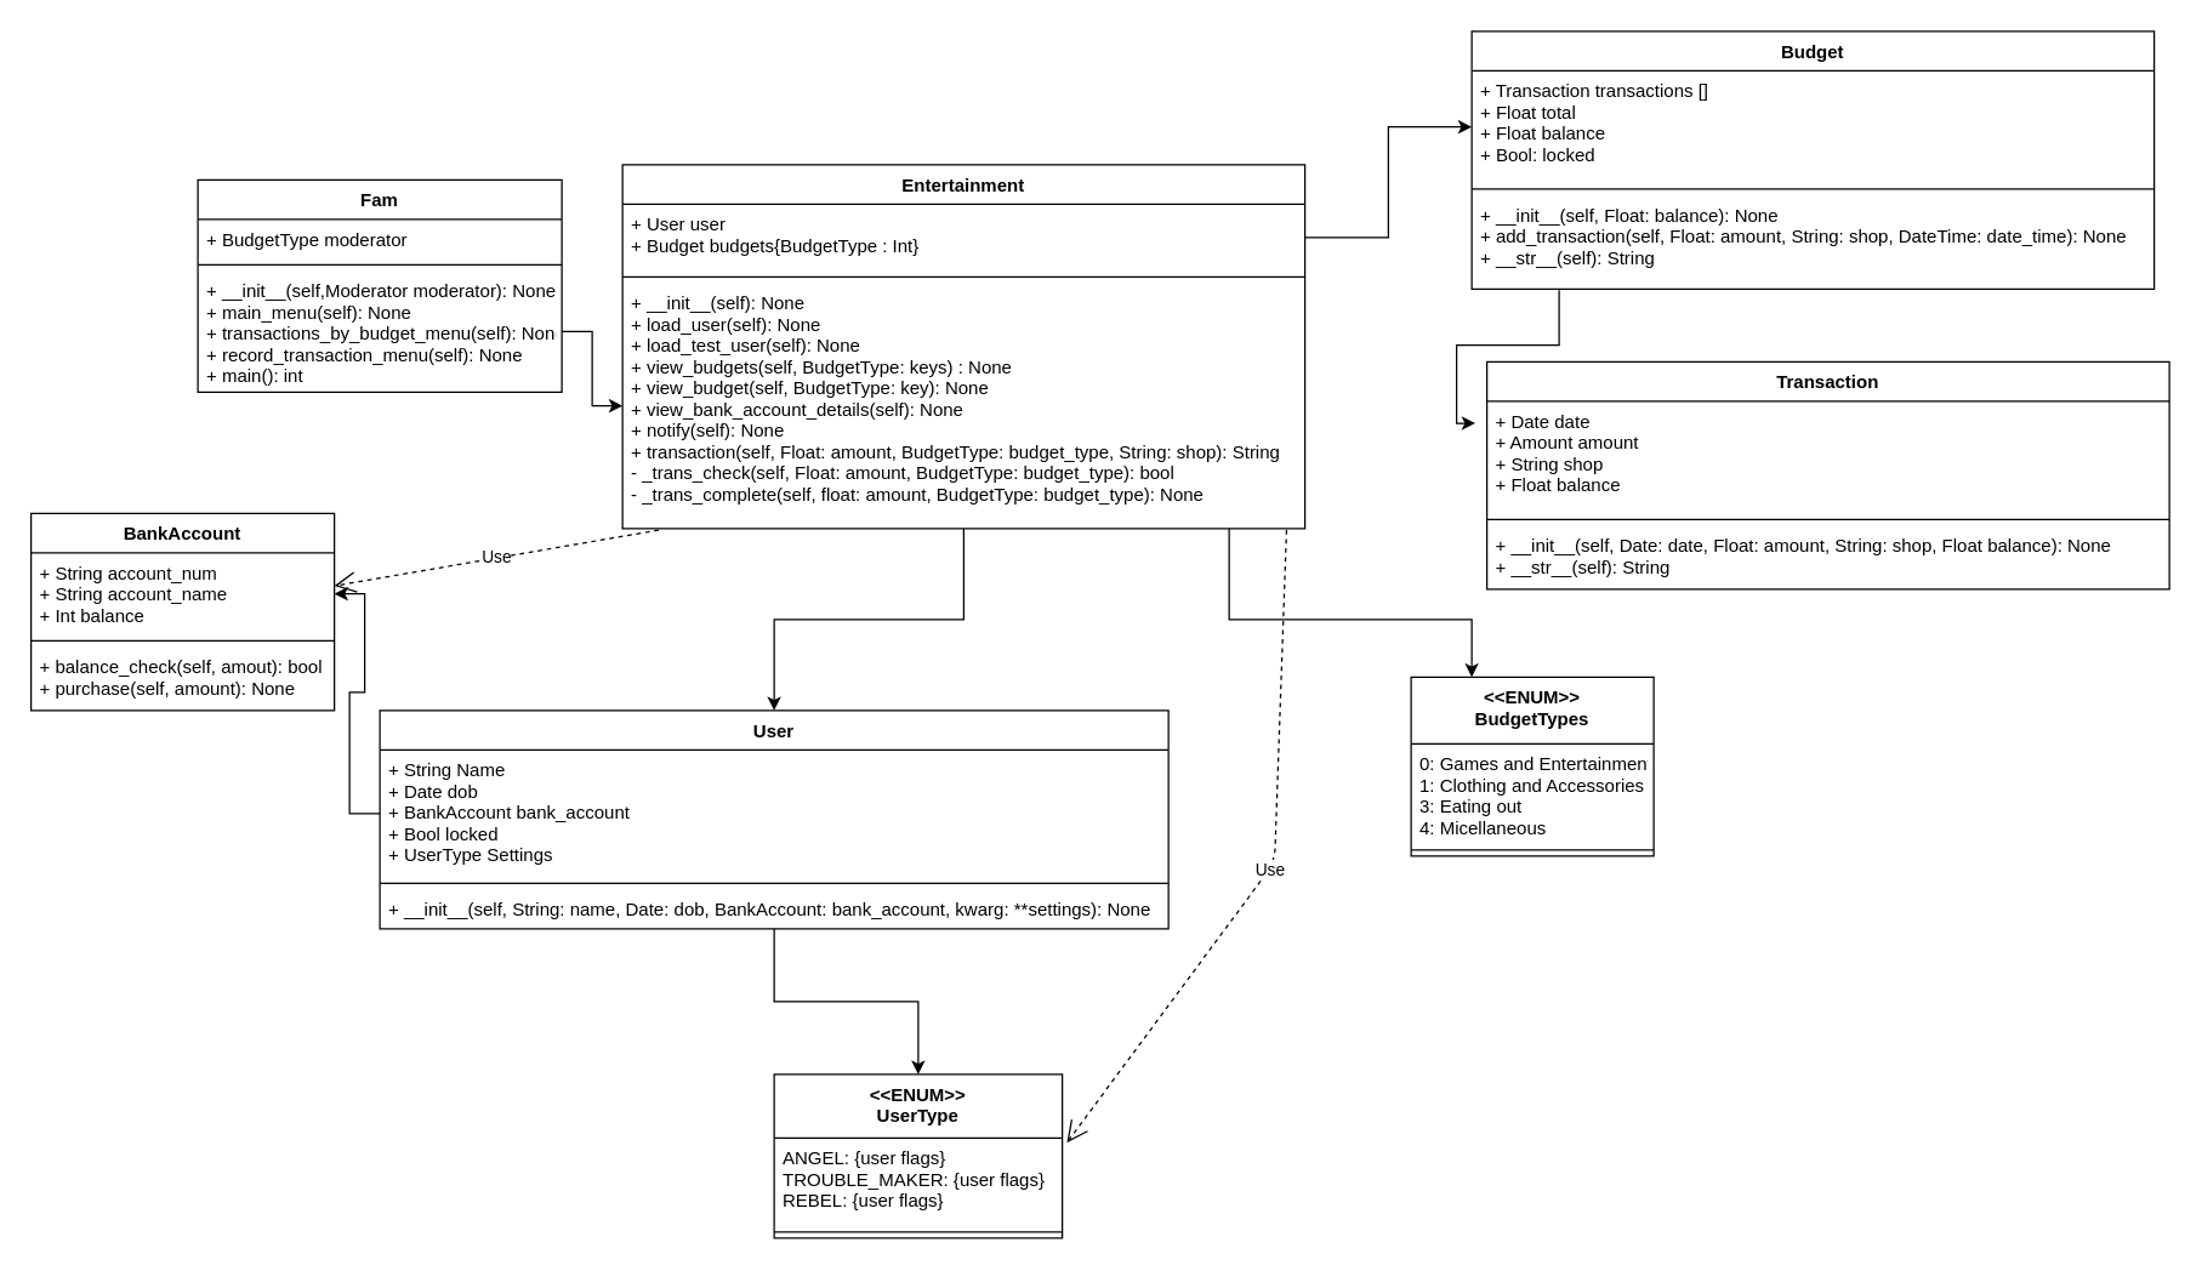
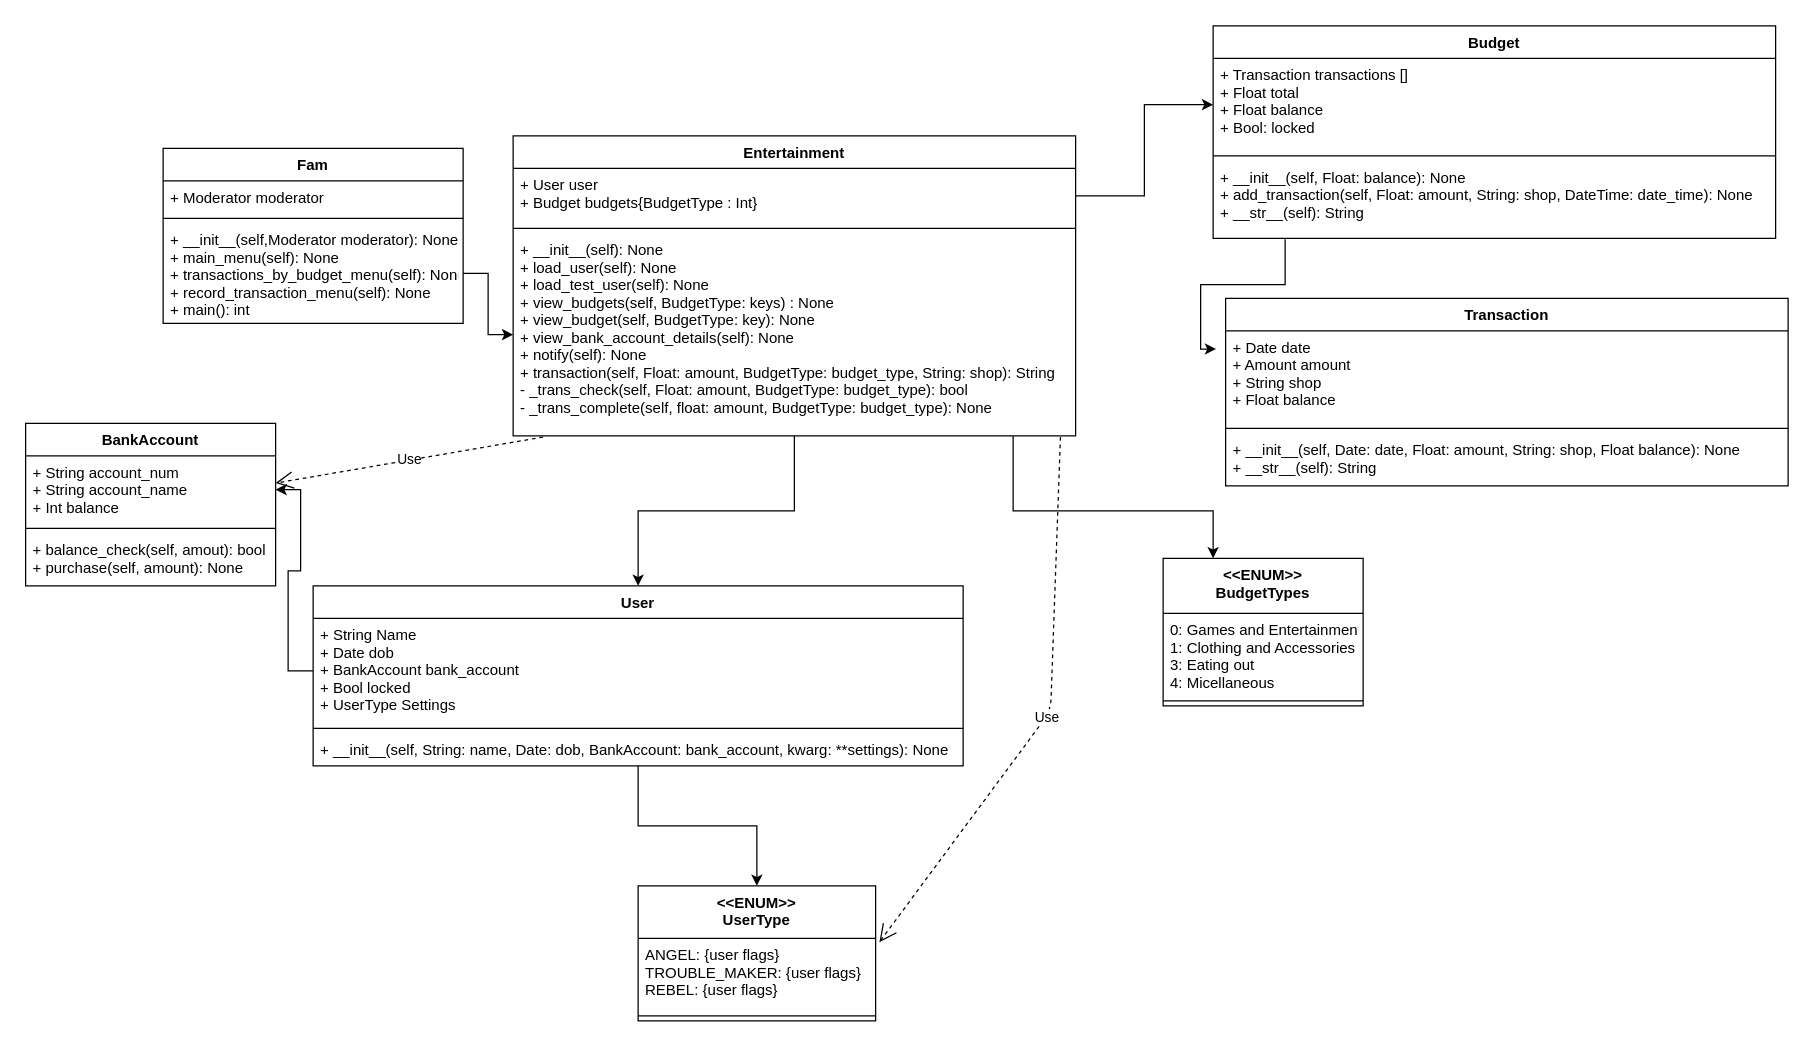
  <mxCell id="0" />
  <mxCell id="1" parent="0" />
  <mxCell id="2" style="edgeStyle=orthogonalEdgeStyle;rounded=0;orthogonalLoop=1;jettySize=auto;html=1;entryX=-0.017;entryY=0.196;entryDx=0;entryDy=0;entryPerimeter=0;exitX=0.128;exitY=1.01;exitDx=0;exitDy=0;exitPerimeter=0;" parent="1" source="6" target="38" edge="1"><mxGeometry relative="1" as="geometry" /></mxCell>
  <mxCell id="3" value="Budget" style="swimlane;fontStyle=1;align=center;verticalAlign=top;childLayout=stackLayout;horizontal=1;startSize=26;horizontalStack=0;resizeParent=1;resizeParentMax=0;resizeLast=0;collapsible=1;marginBottom=0;" parent="1" vertex="1"><mxGeometry x="970" y="20" width="450" height="170" as="geometry" /></mxCell>
  <mxCell id="4" value="+ Transaction transactions []&#10;+ Float total&#10;+ Float balance&#10;+ Bool: locked" style="text;strokeColor=none;fillColor=none;align=left;verticalAlign=top;spacingLeft=4;spacingRight=4;overflow=hidden;rotatable=0;points=[[0,0.5],[1,0.5]];portConstraint=eastwest;" parent="3" vertex="1"><mxGeometry y="26" width="450" height="74" as="geometry" /></mxCell>
  <mxCell id="5" value="" style="line;strokeWidth=1;fillColor=none;align=left;verticalAlign=middle;spacingTop=-1;spacingLeft=3;spacingRight=3;rotatable=0;labelPosition=right;points=[];portConstraint=eastwest;" parent="3" vertex="1"><mxGeometry y="100" width="450" height="8" as="geometry" /></mxCell>
  <mxCell id="6" value="+ __init__(self, Float: balance): None&#10;+ add_transaction(self, Float: amount, String: shop, DateTime: date_time): None&#10;+ __str__(self): String" style="text;strokeColor=none;fillColor=none;align=left;verticalAlign=top;spacingLeft=4;spacingRight=4;overflow=hidden;rotatable=0;points=[[0,0.5],[1,0.5]];portConstraint=eastwest;" parent="3" vertex="1"><mxGeometry y="108" width="450" height="62" as="geometry" /></mxCell>
  <mxCell id="7" style="edgeStyle=orthogonalEdgeStyle;rounded=0;orthogonalLoop=1;jettySize=auto;html=1;entryX=0.5;entryY=0;entryDx=0;entryDy=0;" parent="1" source="8" target="28" edge="1"><mxGeometry relative="1" as="geometry" /></mxCell>
  <mxCell id="8" value="Entertainment" style="swimlane;fontStyle=1;align=center;verticalAlign=top;childLayout=stackLayout;horizontal=1;startSize=26;horizontalStack=0;resizeParent=1;resizeParentMax=0;resizeLast=0;collapsible=1;marginBottom=0;" parent="1" vertex="1"><mxGeometry x="410" y="108" width="450" height="240" as="geometry" /></mxCell>
  <mxCell id="9" value="+ User user&#10;+ Budget budgets{BudgetType : Int}" style="text;strokeColor=none;fillColor=none;align=left;verticalAlign=top;spacingLeft=4;spacingRight=4;overflow=hidden;rotatable=0;points=[[0,0.5],[1,0.5]];portConstraint=eastwest;" parent="8" vertex="1"><mxGeometry y="26" width="450" height="44" as="geometry" /></mxCell>
  <mxCell id="10" value="" style="line;strokeWidth=1;fillColor=none;align=left;verticalAlign=middle;spacingTop=-1;spacingLeft=3;spacingRight=3;rotatable=0;labelPosition=right;points=[];portConstraint=eastwest;" parent="8" vertex="1"><mxGeometry y="70" width="450" height="8" as="geometry" /></mxCell>
  <mxCell id="11" value="+ __init__(self): None&#10;+ load_user(self): None&#10;+ load_test_user(self): None&#10;+ view_budgets(self, BudgetType: keys) : None&#10;+ view_budget(self, BudgetType: key): None&#10;+ view_bank_account_details(self): None&#10;+ notify(self): None&#10;+ transaction(self, Float: amount, BudgetType: budget_type, String: shop): String&#10;- _trans_check(self, Float: amount, BudgetType: budget_type): bool&#10;- _trans_complete(self, float: amount, BudgetType: budget_type): None&#10;" style="text;strokeColor=none;fillColor=none;align=left;verticalAlign=top;spacingLeft=4;spacingRight=4;overflow=hidden;rotatable=0;points=[[0,0.5],[1,0.5]];portConstraint=eastwest;" parent="8" vertex="1"><mxGeometry y="78" width="450" height="162" as="geometry" /></mxCell>
  <mxCell id="12" value="&lt;&lt;ENUM&gt;&gt;&#10;UserType" style="swimlane;fontStyle=1;align=center;verticalAlign=top;childLayout=stackLayout;horizontal=1;startSize=42;horizontalStack=0;resizeParent=1;resizeParentMax=0;resizeLast=0;collapsible=1;marginBottom=0;" parent="1" vertex="1"><mxGeometry x="510" y="708" width="190" height="108" as="geometry" /></mxCell>
  <mxCell id="13" value="ANGEL: {user flags}&#10;TROUBLE_MAKER: {user flags}&#10;REBEL: {user flags}&#10;&#10;" style="text;strokeColor=none;fillColor=none;align=left;verticalAlign=top;spacingLeft=4;spacingRight=4;overflow=hidden;rotatable=0;points=[[0,0.5],[1,0.5]];portConstraint=eastwest;" parent="12" vertex="1"><mxGeometry y="42" width="190" height="58" as="geometry" /></mxCell>
  <mxCell id="14" value="" style="line;strokeWidth=1;fillColor=none;align=left;verticalAlign=middle;spacingTop=-1;spacingLeft=3;spacingRight=3;rotatable=0;labelPosition=right;points=[];portConstraint=eastwest;" parent="12" vertex="1"><mxGeometry y="100" width="190" height="8" as="geometry" /></mxCell>
  <mxCell id="15" value="BankAccount" style="swimlane;fontStyle=1;align=center;verticalAlign=top;childLayout=stackLayout;horizontal=1;startSize=26;horizontalStack=0;resizeParent=1;resizeParentMax=0;resizeLast=0;collapsible=1;marginBottom=0;" parent="1" vertex="1"><mxGeometry x="20" y="338" width="200" height="130" as="geometry" /></mxCell>
  <mxCell id="16" value="+ String account_num&#10;+ String account_name&#10;+ Int balance&#10;" style="text;strokeColor=none;fillColor=none;align=left;verticalAlign=top;spacingLeft=4;spacingRight=4;overflow=hidden;rotatable=0;points=[[0,0.5],[1,0.5]];portConstraint=eastwest;" parent="15" vertex="1"><mxGeometry y="26" width="200" height="54" as="geometry" /></mxCell>
  <mxCell id="17" value="" style="line;strokeWidth=1;fillColor=none;align=left;verticalAlign=middle;spacingTop=-1;spacingLeft=3;spacingRight=3;rotatable=0;labelPosition=right;points=[];portConstraint=eastwest;" parent="15" vertex="1"><mxGeometry y="80" width="200" height="8" as="geometry" /></mxCell>
  <mxCell id="18" value="+ balance_check(self, amout): bool&#10;+ purchase(self, amount): None" style="text;strokeColor=none;fillColor=none;align=left;verticalAlign=top;spacingLeft=4;spacingRight=4;overflow=hidden;rotatable=0;points=[[0,0.5],[1,0.5]];portConstraint=eastwest;" parent="15" vertex="1"><mxGeometry y="88" width="200" height="42" as="geometry" /></mxCell>
  <mxCell id="19" value="Fam" style="swimlane;fontStyle=1;align=center;verticalAlign=top;childLayout=stackLayout;horizontal=1;startSize=26;horizontalStack=0;resizeParent=1;resizeParentMax=0;resizeLast=0;collapsible=1;marginBottom=0;" parent="1" vertex="1"><mxGeometry x="130" y="118" width="240" height="140" as="geometry" /></mxCell>
- <mxCell id="20" value="+ BudgetType moderator" style="text;strokeColor=none;fillColor=none;align=left;verticalAlign=top;spacingLeft=4;spacingRight=4;overflow=hidden;rotatable=0;points=[[0,0.5],[1,0.5]];portConstraint=eastwest;" parent="19" vertex="1"><mxGeometry y="26" width="240" height="26" as="geometry" /></mxCell>
+ <mxCell id="20" value="+ Moderator moderator" style="text;strokeColor=none;fillColor=none;align=left;verticalAlign=top;spacingLeft=4;spacingRight=4;overflow=hidden;rotatable=0;points=[[0,0.5],[1,0.5]];portConstraint=eastwest;" parent="19" vertex="1"><mxGeometry y="26" width="240" height="26" as="geometry" /></mxCell>
  <mxCell id="21" value="" style="line;strokeWidth=1;fillColor=none;align=left;verticalAlign=middle;spacingTop=-1;spacingLeft=3;spacingRight=3;rotatable=0;labelPosition=right;points=[];portConstraint=eastwest;" parent="19" vertex="1"><mxGeometry y="52" width="240" height="8" as="geometry" /></mxCell>
  <mxCell id="22" value="+ __init__(self,Moderator moderator): None&#10;+ main_menu(self): None&#10;+ transactions_by_budget_menu(self): None&#10;+ record_transaction_menu(self): None&#10;+ main(): int" style="text;strokeColor=none;fillColor=none;align=left;verticalAlign=top;spacingLeft=4;spacingRight=4;overflow=hidden;rotatable=0;points=[[0,0.5],[1,0.5]];portConstraint=eastwest;" parent="19" vertex="1"><mxGeometry y="60" width="240" height="80" as="geometry" /></mxCell>
  <mxCell id="23" value="&lt;&lt;ENUM&gt;&gt;&#10;BudgetTypes" style="swimlane;fontStyle=1;align=center;verticalAlign=top;childLayout=stackLayout;horizontal=1;startSize=44;horizontalStack=0;resizeParent=1;resizeParentMax=0;resizeLast=0;collapsible=1;marginBottom=0;" parent="1" vertex="1"><mxGeometry x="930" y="446" width="160" height="118" as="geometry" /></mxCell>
  <mxCell id="24" value="0: Games and Entertainment&#10;1: Clothing and Accessories&#10;3: Eating out&#10;4: Micellaneous" style="text;strokeColor=none;fillColor=none;align=left;verticalAlign=top;spacingLeft=4;spacingRight=4;overflow=hidden;rotatable=0;points=[[0,0.5],[1,0.5]];portConstraint=eastwest;" parent="23" vertex="1"><mxGeometry y="44" width="160" height="66" as="geometry" /></mxCell>
  <mxCell id="25" value="" style="line;strokeWidth=1;fillColor=none;align=left;verticalAlign=middle;spacingTop=-1;spacingLeft=3;spacingRight=3;rotatable=0;labelPosition=right;points=[];portConstraint=eastwest;" parent="23" vertex="1"><mxGeometry y="110" width="160" height="8" as="geometry" /></mxCell>
  <mxCell id="26" style="edgeStyle=orthogonalEdgeStyle;rounded=0;orthogonalLoop=1;jettySize=auto;html=1;exitX=1;exitY=0.5;exitDx=0;exitDy=0;entryX=0;entryY=0.5;entryDx=0;entryDy=0;" parent="1" source="22" target="11" edge="1"><mxGeometry relative="1" as="geometry" /></mxCell>
  <mxCell id="27" style="edgeStyle=orthogonalEdgeStyle;rounded=0;orthogonalLoop=1;jettySize=auto;html=1;" parent="1" source="28" target="12" edge="1"><mxGeometry relative="1" as="geometry" /></mxCell>
  <mxCell id="28" value="User" style="swimlane;fontStyle=1;align=center;verticalAlign=top;childLayout=stackLayout;horizontal=1;startSize=26;horizontalStack=0;resizeParent=1;resizeParentMax=0;resizeLast=0;collapsible=1;marginBottom=0;" parent="1" vertex="1"><mxGeometry x="250" y="468" width="520" height="144" as="geometry" /></mxCell>
  <mxCell id="29" value="+ String Name&#10;+ Date dob&#10;+ BankAccount bank_account&#10;+ Bool locked&#10;+ UserType Settings" style="text;strokeColor=none;fillColor=none;align=left;verticalAlign=top;spacingLeft=4;spacingRight=4;overflow=hidden;rotatable=0;points=[[0,0.5],[1,0.5]];portConstraint=eastwest;" parent="28" vertex="1"><mxGeometry y="26" width="520" height="84" as="geometry" /></mxCell>
  <mxCell id="30" value="" style="line;strokeWidth=1;fillColor=none;align=left;verticalAlign=middle;spacingTop=-1;spacingLeft=3;spacingRight=3;rotatable=0;labelPosition=right;points=[];portConstraint=eastwest;" parent="28" vertex="1"><mxGeometry y="110" width="520" height="8" as="geometry" /></mxCell>
  <mxCell id="31" value="+ __init__(self, String: name, Date: dob, BankAccount: bank_account, kwarg: **settings): None" style="text;strokeColor=none;fillColor=none;align=left;verticalAlign=top;spacingLeft=4;spacingRight=4;overflow=hidden;rotatable=0;points=[[0,0.5],[1,0.5]];portConstraint=eastwest;" parent="28" vertex="1"><mxGeometry y="118" width="520" height="26" as="geometry" /></mxCell>
  <mxCell id="32" style="edgeStyle=orthogonalEdgeStyle;rounded=0;orthogonalLoop=1;jettySize=auto;html=1;exitX=0;exitY=0.5;exitDx=0;exitDy=0;entryX=1;entryY=0.5;entryDx=0;entryDy=0;" parent="1" source="29" target="16" edge="1"><mxGeometry relative="1" as="geometry" /></mxCell>
  <mxCell id="33" style="edgeStyle=orthogonalEdgeStyle;rounded=0;orthogonalLoop=1;jettySize=auto;html=1;entryX=0.25;entryY=0;entryDx=0;entryDy=0;" parent="1" source="11" target="23" edge="1"><mxGeometry relative="1" as="geometry"><Array as="points"><mxPoint x="810" y="267" /><mxPoint x="810" y="408" /><mxPoint x="970" y="408" /></Array></mxGeometry></mxCell>
  <mxCell id="34" value="Use" style="endArrow=open;endSize=12;dashed=1;html=1;exitX=0.053;exitY=1.006;exitDx=0;exitDy=0;exitPerimeter=0;" parent="1" source="11" target="15" edge="1"><mxGeometry width="160" relative="1" as="geometry"><mxPoint x="180" y="838" as="sourcePoint" /><mxPoint x="340" y="838" as="targetPoint" /></mxGeometry></mxCell>
  <mxCell id="35" value="Use" style="endArrow=open;endSize=12;dashed=1;html=1;exitX=0.973;exitY=1.006;exitDx=0;exitDy=0;exitPerimeter=0;entryX=1.016;entryY=0.052;entryDx=0;entryDy=0;entryPerimeter=0;" parent="1" source="11" target="13" edge="1"><mxGeometry width="160" relative="1" as="geometry"><mxPoint x="330" y="838" as="sourcePoint" /><mxPoint x="490" y="838" as="targetPoint" /><Array as="points"><mxPoint x="840" y="568" /></Array></mxGeometry></mxCell>
  <mxCell id="36" style="edgeStyle=orthogonalEdgeStyle;rounded=0;orthogonalLoop=1;jettySize=auto;html=1;exitX=1;exitY=0.5;exitDx=0;exitDy=0;entryX=0;entryY=0.5;entryDx=0;entryDy=0;" parent="1" source="9" target="4" edge="1"><mxGeometry relative="1" as="geometry" /></mxCell>
  <mxCell id="37" value="Transaction" style="swimlane;fontStyle=1;align=center;verticalAlign=top;childLayout=stackLayout;horizontal=1;startSize=26;horizontalStack=0;resizeParent=1;resizeParentMax=0;resizeLast=0;collapsible=1;marginBottom=0;" parent="1" vertex="1"><mxGeometry x="980" y="238" width="450" height="150" as="geometry" /></mxCell>
  <mxCell id="38" value="+ Date date&#10;+ Amount amount&#10;+ String shop&#10;+ Float balance" style="text;strokeColor=none;fillColor=none;align=left;verticalAlign=top;spacingLeft=4;spacingRight=4;overflow=hidden;rotatable=0;points=[[0,0.5],[1,0.5]];portConstraint=eastwest;" parent="37" vertex="1"><mxGeometry y="26" width="450" height="74" as="geometry" /></mxCell>
  <mxCell id="39" value="" style="line;strokeWidth=1;fillColor=none;align=left;verticalAlign=middle;spacingTop=-1;spacingLeft=3;spacingRight=3;rotatable=0;labelPosition=right;points=[];portConstraint=eastwest;" parent="37" vertex="1"><mxGeometry y="100" width="450" height="8" as="geometry" /></mxCell>
  <mxCell id="40" value="+ __init__(self, Date: date, Float: amount, String: shop, Float balance): None&#10;+ __str__(self): String" style="text;strokeColor=none;fillColor=none;align=left;verticalAlign=top;spacingLeft=4;spacingRight=4;overflow=hidden;rotatable=0;points=[[0,0.5],[1,0.5]];portConstraint=eastwest;" parent="37" vertex="1"><mxGeometry y="108" width="450" height="42" as="geometry" /></mxCell>
